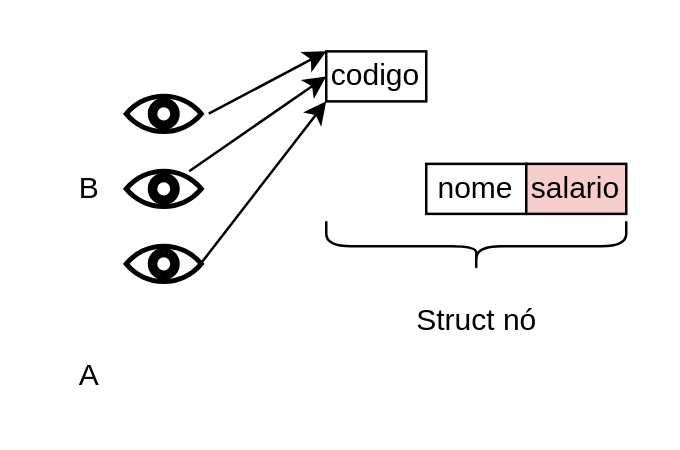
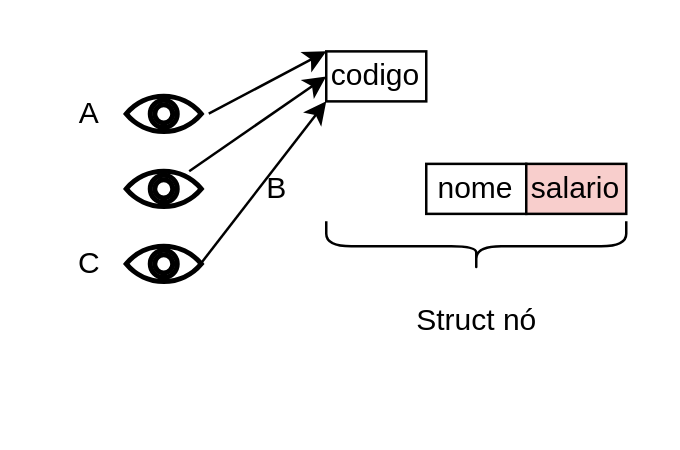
  <mxCell id="0" />
  <mxCell id="1" parent="0" />
  <mxCell id="2" value="" style="edgeStyle=none;html=1;exitX=1.1;exitY=0.496;exitDx=0;exitDy=0;exitPerimeter=0;entryX=0;entryY=0;entryDx=0;entryDy=0;movable=0;resizable=0;rotatable=0;deletable=0;editable=0;connectable=0;" edge="1" parent="1" source="3" target="11"><mxGeometry relative="1" as="geometry"><mxPoint x="100" y="48" as="sourcePoint" /><mxPoint x="140" y="28" as="targetPoint" /></mxGeometry></mxCell>
  <mxCell id="3" value="" style="html=1;verticalLabelPosition=bottom;align=center;labelBackgroundColor=#ffffff;verticalAlign=top;strokeWidth=2;shadow=0;dashed=0;shape=mxgraph.ios7.icons.eye;movable=0;resizable=0;rotatable=0;deletable=0;editable=0;connectable=0;" vertex="1" parent="1"><mxGeometry x="50" y="38" width="30" height="14.1" as="geometry" /></mxCell>
  <mxCell id="4" value="" style="edgeStyle=none;html=1;entryX=0;entryY=0.5;entryDx=0;entryDy=0;movable=0;resizable=0;rotatable=0;deletable=0;editable=0;connectable=0;" edge="1" parent="1" source="5" target="11"><mxGeometry relative="1" as="geometry"><mxPoint x="120" y="75" as="targetPoint" /></mxGeometry></mxCell>
  <mxCell id="5" value="" style="html=1;verticalLabelPosition=bottom;align=center;labelBackgroundColor=#ffffff;verticalAlign=top;strokeWidth=2;shadow=0;dashed=0;shape=mxgraph.ios7.icons.eye;movable=0;resizable=0;rotatable=0;deletable=0;editable=0;connectable=0;" vertex="1" parent="1"><mxGeometry x="50" y="68" width="30" height="14.1" as="geometry" /></mxCell>
  <mxCell id="6" value="" style="edgeStyle=none;html=1;entryX=0;entryY=1;entryDx=0;entryDy=0;exitX=0.967;exitY=0.567;exitDx=0;exitDy=0;exitPerimeter=0;movable=0;resizable=0;rotatable=0;deletable=0;editable=0;connectable=0;" edge="1" parent="1" source="7" target="11"><mxGeometry relative="1" as="geometry" /></mxCell>
  <mxCell id="7" value="" style="html=1;verticalLabelPosition=bottom;align=center;labelBackgroundColor=#ffffff;verticalAlign=top;strokeWidth=2;shadow=0;dashed=0;shape=mxgraph.ios7.icons.eye;movable=0;resizable=0;rotatable=0;deletable=0;editable=0;connectable=0;" vertex="1" parent="1"><mxGeometry x="50" y="98" width="30" height="14.1" as="geometry" /></mxCell>
- <mxCell id="8" value="A" style="text;html=1;align=center;verticalAlign=middle;resizable=0;points=[];autosize=1;strokeColor=none;fillColor=none;movable=0;rotatable=0;deletable=0;editable=0;connectable=0;" vertex="1" parent="1"><mxGeometry x="20" y="135.05" width="30" height="30" as="geometry" /></mxCell>
- <mxCell id="9" value="B&lt;br&gt;" style="text;html=1;align=center;verticalAlign=middle;resizable=0;points=[];autosize=1;strokeColor=none;fillColor=none;movable=0;rotatable=0;deletable=0;editable=0;connectable=0;" vertex="1" parent="1"><mxGeometry x="20" y="60.05" width="30" height="30" as="geometry" /></mxCell>
+ <mxCell id="8" value="A" style="text;html=1;align=center;verticalAlign=middle;resizable=0;points=[];autosize=1;strokeColor=none;fillColor=none;movable=0;rotatable=0;deletable=0;editable=0;connectable=0;" vertex="1" parent="1"><mxGeometry x="20" y="30.05" width="30" height="30" as="geometry" /></mxCell>
+ <mxCell id="9" value="B&lt;br&gt;" style="text;html=1;align=center;verticalAlign=middle;resizable=0;points=[];autosize=1;strokeColor=none;fillColor=none;movable=0;rotatable=0;deletable=0;editable=0;connectable=0;" vertex="1" parent="1"><mxGeometry x="95" y="60.05" width="30" height="30" as="geometry" /></mxCell>
+ <mxCell id="10" value="C" style="text;html=1;align=center;verticalAlign=middle;resizable=0;points=[];autosize=1;strokeColor=none;fillColor=none;movable=0;rotatable=0;deletable=0;editable=0;connectable=0;" vertex="1" parent="1"><mxGeometry x="20" y="90.05" width="30" height="30" as="geometry" /></mxCell>
  <mxCell id="11" value="codigo" style="whiteSpace=wrap;html=1;movable=0;resizable=0;rotatable=0;deletable=0;editable=0;connectable=0;" vertex="1" parent="1"><mxGeometry x="130" y="20.05" width="40" height="20" as="geometry" /></mxCell>
  <mxCell id="12" value="nome" style="whiteSpace=wrap;html=1;movable=0;resizable=0;rotatable=0;deletable=0;editable=0;connectable=0;" vertex="1" parent="1"><mxGeometry x="170" y="65.05" width="40" height="20" as="geometry" /></mxCell>
  <mxCell id="13" value="salario" style="whiteSpace=wrap;html=1;movable=0;resizable=0;rotatable=0;deletable=0;editable=0;connectable=0;fillColor=#f8cecc;" vertex="1" parent="1"><mxGeometry x="210" y="65.05" width="40" height="20" as="geometry" /></mxCell>
  <mxCell id="14" value="" style="shape=curlyBracket;whiteSpace=wrap;html=1;rounded=1;flipH=1;labelPosition=right;verticalLabelPosition=middle;align=left;verticalAlign=middle;rotation=90;size=0.5;movable=0;resizable=0;rotatable=0;deletable=0;editable=0;connectable=0;" vertex="1" parent="1"><mxGeometry x="180" y="38" width="20" height="120" as="geometry" /></mxCell>
  <mxCell id="15" value="Struct nó" style="text;html=1;align=center;verticalAlign=middle;resizable=0;points=[];autosize=1;strokeColor=none;fillColor=none;movable=0;rotatable=0;deletable=0;editable=0;connectable=0;" vertex="1" parent="1"><mxGeometry x="155" y="113" width="70" height="30" as="geometry" /></mxCell>
